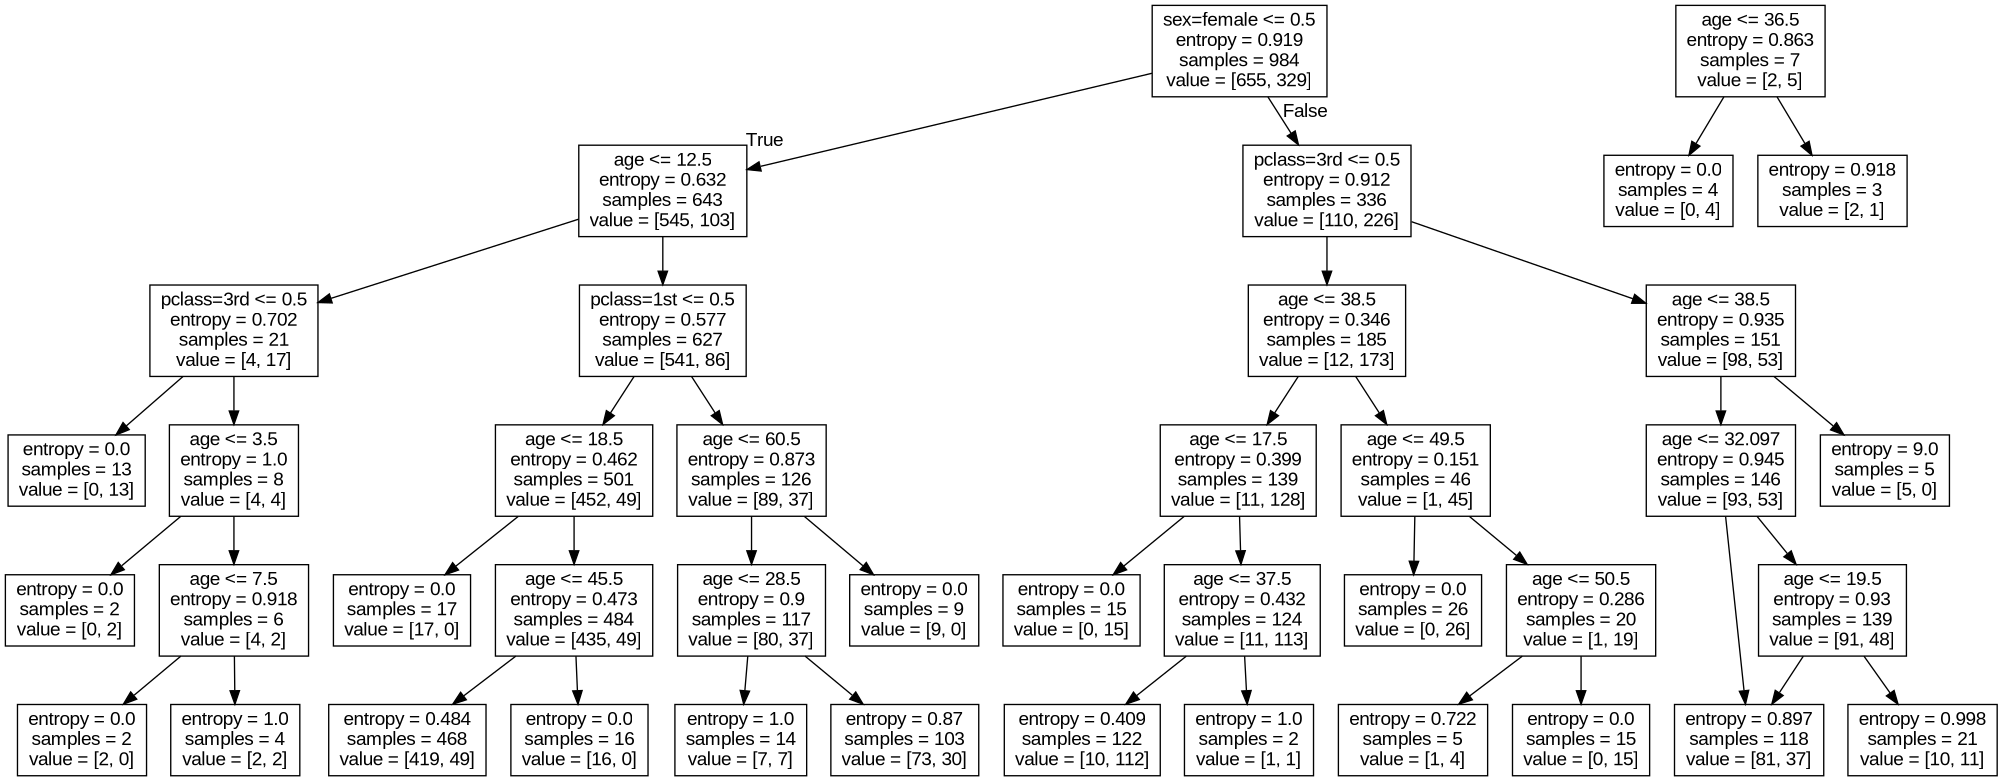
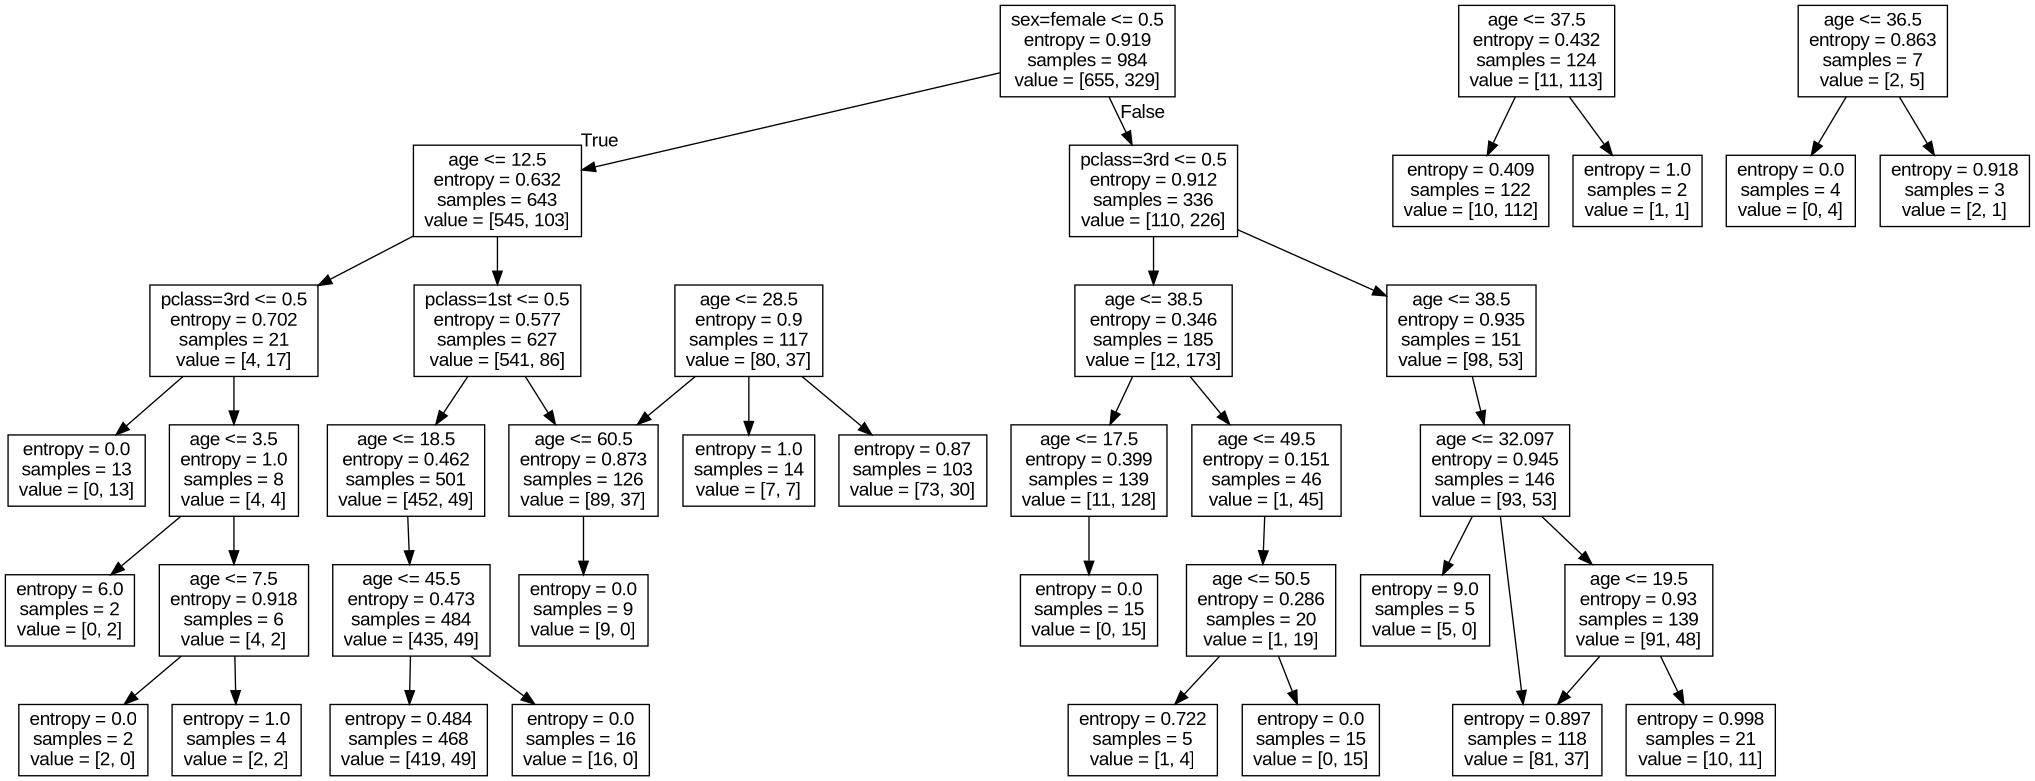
  digraph {
    fontname="Liberation Sans"
    node [fontname="Liberation Sans" shape=box]
    edge [fontname="Liberation Sans"]
    n1 [label="sex=female <= 0.5\nentropy = 0.919\nsamples = 984\nvalue = [655, 329]"]
    n2 [label="age <= 12.5\nentropy = 0.632\nsamples = 643\nvalue = [545, 103]"]
    n3 [label="pclass=3rd <= 0.5\nentropy = 0.912\nsamples = 336\nvalue = [110, 226]"]
    n4 [label="pclass=3rd <= 0.5\nentropy = 0.702\nsamples = 21\nvalue = [4, 17]"]
    n5 [label="pclass=1st <= 0.5\nentropy = 0.577\nsamples = 627\nvalue = [541, 86]"]
    n6 [label="age <= 38.5\nentropy = 0.346\nsamples = 185\nvalue = [12, 173]"]
    n7 [label="age <= 38.5\nentropy = 0.935\nsamples = 151\nvalue = [98, 53]"]
    n8 [label="entropy = 0.0\nsamples = 13\nvalue = [0, 13]"]
    n9 [label="age <= 3.5\nentropy = 1.0\nsamples = 8\nvalue = [4, 4]"]
    n10 [label="age <= 18.5\nentropy = 0.462\nsamples = 501\nvalue = [452, 49]"]
    n11 [label="age <= 60.5\nentropy = 0.873\nsamples = 126\nvalue = [89, 37]"]
-   n12 [label="entropy = 0.0\nsamples = 2\nvalue = [0, 2]"]
+   n12 [label="entropy = 6.0\nsamples = 2\nvalue = [0, 2]"]
    n13 [label="age <= 7.5\nentropy = 0.918\nsamples = 6\nvalue = [4, 2]"]
    n14 [label="entropy = 0.0\nsamples = 2\nvalue = [2, 0]"]
    n15 [label="entropy = 1.0\nsamples = 4\nvalue = [2, 2]"]
-   n16 [label="entropy = 0.0\nsamples = 17\nvalue = [17, 0]"]
    n17 [label="age <= 45.5\nentropy = 0.473\nsamples = 484\nvalue = [435, 49]"]
    n18 [label="age <= 28.5\nentropy = 0.9\nsamples = 117\nvalue = [80, 37]"]
    n19 [label="entropy = 0.0\nsamples = 9\nvalue = [9, 0]"]
    n20 [label="entropy = 0.484\nsamples = 468\nvalue = [419, 49]"]
    n21 [label="entropy = 0.0\nsamples = 16\nvalue = [16, 0]"]
    n22 [label="entropy = 1.0\nsamples = 14\nvalue = [7, 7]"]
    n23 [label="entropy = 0.87\nsamples = 103\nvalue = [73, 30]"]
    n24 [label="age <= 17.5\nentropy = 0.399\nsamples = 139\nvalue = [11, 128]"]
    n25 [label="age <= 49.5\nentropy = 0.151\nsamples = 46\nvalue = [1, 45]"]
    n26 [label="age <= 32.097\nentropy = 0.945\nsamples = 146\nvalue = [93, 53]"]
    n27 [label="entropy = 9.0\nsamples = 5\nvalue = [5, 0]"]
    n28 [label="entropy = 0.0\nsamples = 15\nvalue = [0, 15]"]
    n29 [label="age <= 37.5\nentropy = 0.432\nsamples = 124\nvalue = [11, 113]"]
-   n30 [label="entropy = 0.0\nsamples = 26\nvalue = [0, 26]"]
    n31 [label="age <= 50.5\nentropy = 0.286\nsamples = 20\nvalue = [1, 19]"]
    n32 [label="entropy = 0.409\nsamples = 122\nvalue = [10, 112]"]
    n33 [label="entropy = 1.0\nsamples = 2\nvalue = [1, 1]"]
    n34 [label="entropy = 0.722\nsamples = 5\nvalue = [1, 4]"]
    n35 [label="entropy = 0.0\nsamples = 15\nvalue = [0, 15]"]
    n36 [label="age <= 19.5\nentropy = 0.93\nsamples = 139\nvalue = [91, 48]"]
    n37 [label="entropy = 0.897\nsamples = 118\nvalue = [81, 37]"]
    n38 [label="entropy = 0.998\nsamples = 21\nvalue = [10, 11]"]
    n39 [label="age <= 36.5\nentropy = 0.863\nsamples = 7\nvalue = [2, 5]"]
    n40 [label="entropy = 0.0\nsamples = 4\nvalue = [0, 4]"]
    n41 [label="entropy = 0.918\nsamples = 3\nvalue = [2, 1]"]
    n1 -> n2 [headlabel=True labelangle=45 labeldistance=2.5]
    n1 -> n3 [headlabel=False labelangle=-45 labeldistance=2.5]
    n2 -> n4
    n2 -> n5
    n3 -> n6
    n3 -> n7
    n4 -> n8
    n4 -> n9
    n5 -> n10
    n5 -> n11
    n6 -> n24
    n6 -> n25
    n7 -> n26
-   n7 -> n27
+   n26 -> n27
    n9 -> n12
    n9 -> n13
-   n10 -> n16
    n10 -> n17
-   n11 -> n18
+   n18 -> n11
    n11 -> n19
    n13 -> n14
    n13 -> n15
    n17 -> n20
    n17 -> n21
    n18 -> n22
    n18 -> n23
    n24 -> n28
-   n24 -> n29
-   n25 -> n30
    n25 -> n31
    n26 -> n36
    n26 -> n37
    n29 -> n32
    n29 -> n33
    n31 -> n34
    n31 -> n35
    n36 -> n37
    n36 -> n38
    n39 -> n40
    n39 -> n41
  }
